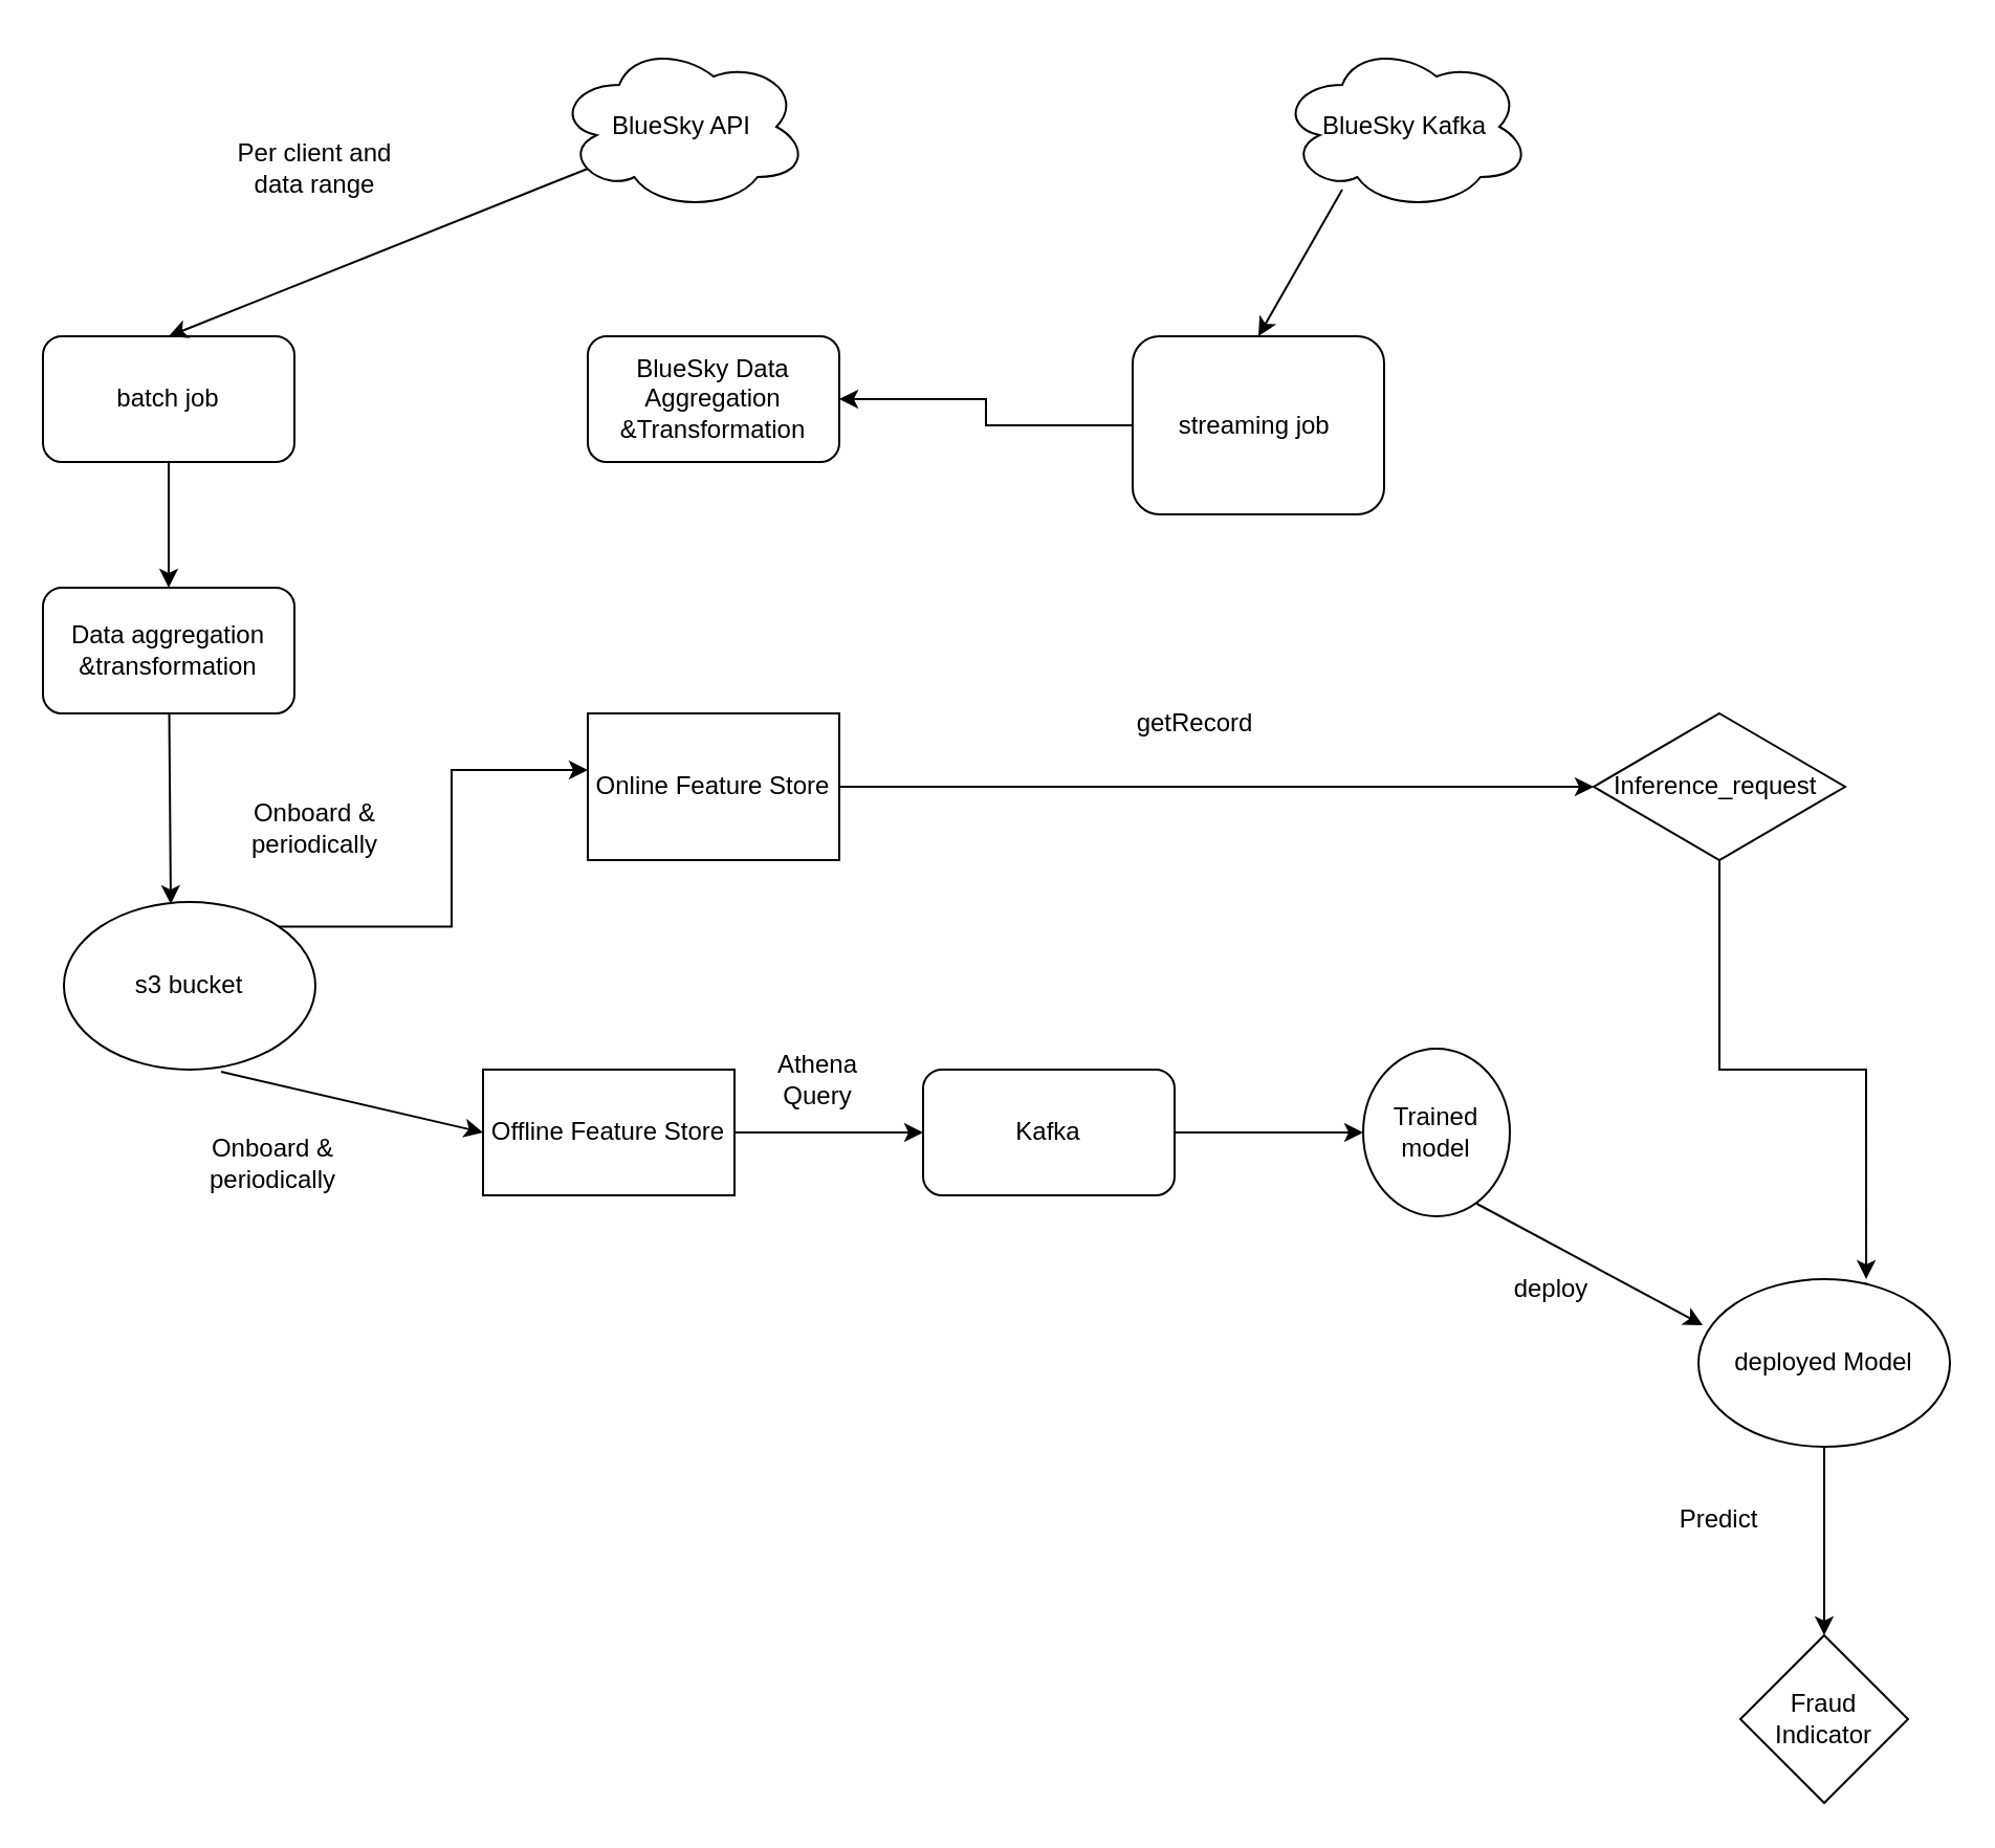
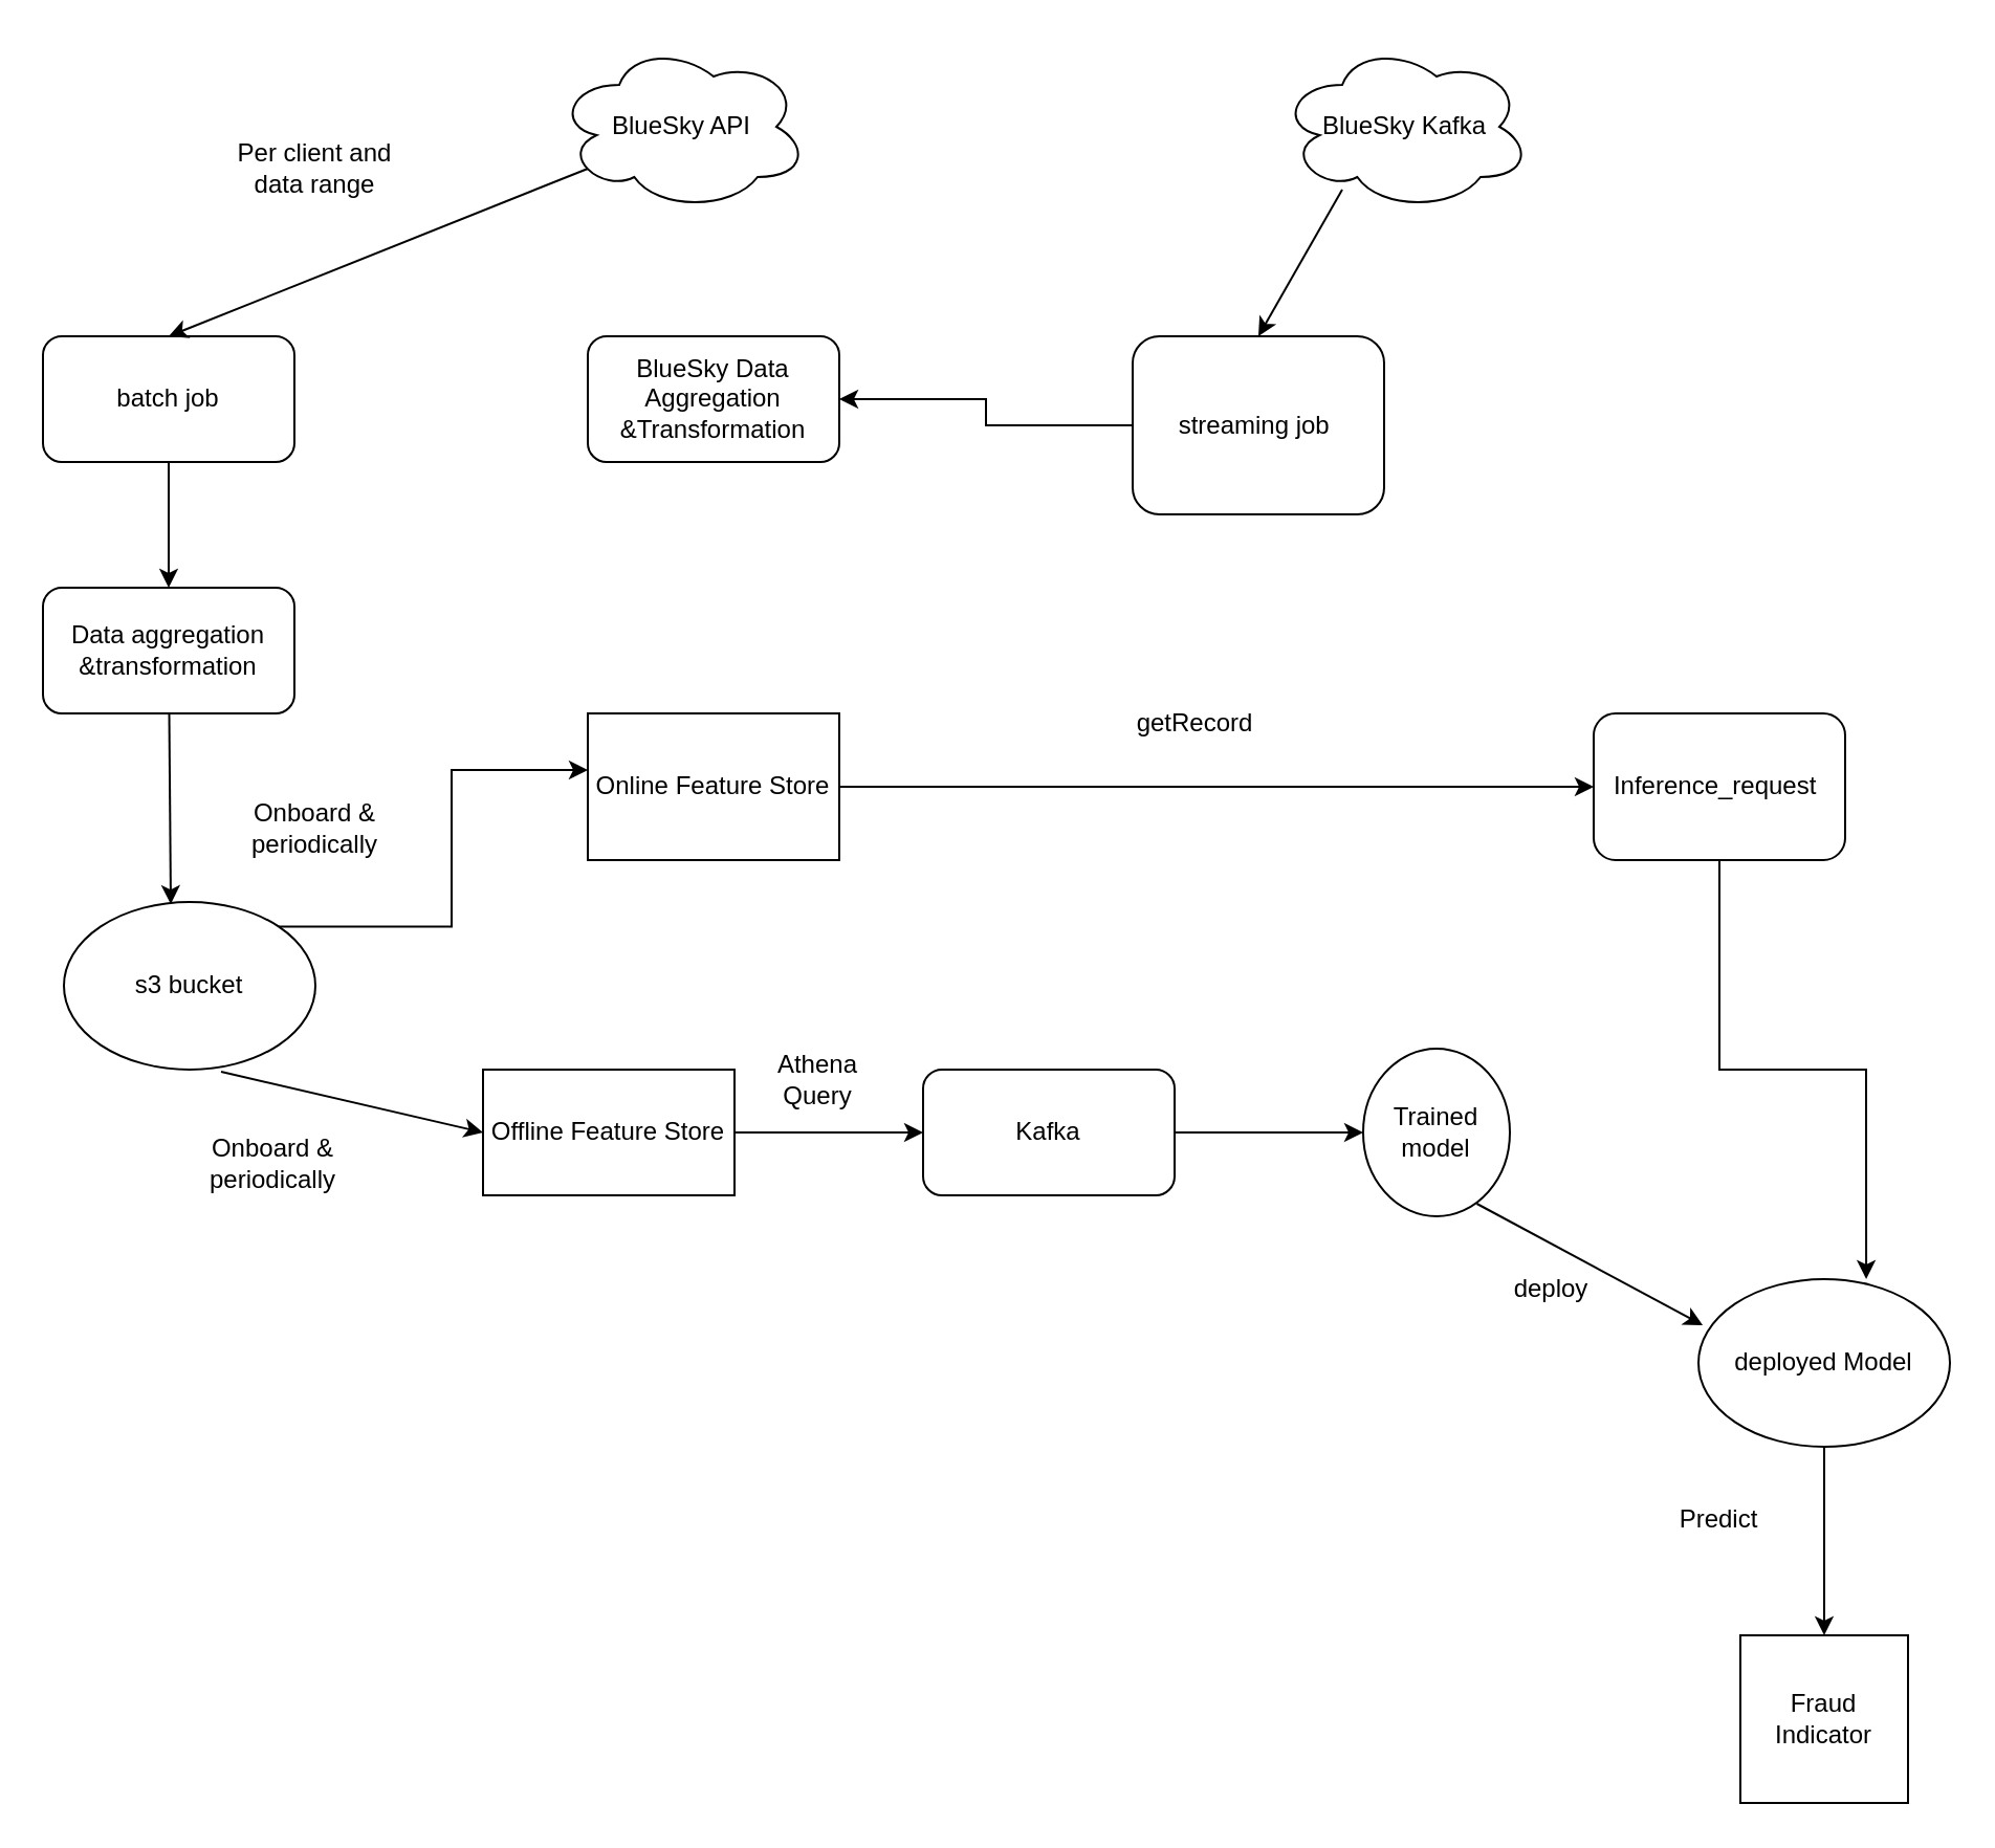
  <mxCell id="0" />
  <mxCell id="1" parent="0" />
  <mxCell id="2" style="edgeStyle=orthogonalEdgeStyle;rounded=0;orthogonalLoop=1;jettySize=auto;html=1;exitX=1;exitY=0;exitDx=0;exitDy=0;entryX=0;entryY=0.386;entryDx=0;entryDy=0;entryPerimeter=0;" parent="1" source="3" target="5" edge="1"><mxGeometry relative="1" as="geometry" /></mxCell>
  <mxCell id="3" value="s3 bucket" style="ellipse;whiteSpace=wrap;html=1;" parent="1" vertex="1"><mxGeometry x="30" y="430" width="120" height="80" as="geometry" /></mxCell>
  <mxCell id="4" value="" style="edgeStyle=orthogonalEdgeStyle;rounded=0;orthogonalLoop=1;jettySize=auto;html=1;entryX=0;entryY=0.5;entryDx=0;entryDy=0;" parent="1" source="5" target="10" edge="1"><mxGeometry relative="1" as="geometry"><mxPoint x="540" y="375" as="targetPoint" /></mxGeometry></mxCell>
  <mxCell id="5" value="Online Feature Store" style="rounded=0;whiteSpace=wrap;html=1;" parent="1" vertex="1"><mxGeometry x="280" y="340" width="120" height="70" as="geometry" /></mxCell>
  <mxCell id="6" value="" style="edgeStyle=orthogonalEdgeStyle;rounded=0;orthogonalLoop=1;jettySize=auto;html=1;" parent="1" source="7" target="13" edge="1"><mxGeometry relative="1" as="geometry" /></mxCell>
  <mxCell id="7" value="Offline Feature Store" style="rounded=0;whiteSpace=wrap;html=1;" parent="1" vertex="1"><mxGeometry x="230" y="510" width="120" height="60" as="geometry" /></mxCell>
  <mxCell id="8" value="" style="endArrow=classic;html=1;rounded=0;exitX=0.625;exitY=1.013;exitDx=0;exitDy=0;exitPerimeter=0;entryX=0;entryY=0.5;entryDx=0;entryDy=0;" parent="1" source="3" target="7" edge="1"><mxGeometry width="50" height="50" relative="1" as="geometry"><mxPoint x="110" y="530" as="sourcePoint" /><mxPoint x="260" y="550" as="targetPoint" /></mxGeometry></mxCell>
  <mxCell id="9" style="edgeStyle=orthogonalEdgeStyle;rounded=0;orthogonalLoop=1;jettySize=auto;html=1;entryX=0.667;entryY=0;entryDx=0;entryDy=0;entryPerimeter=0;" parent="1" source="10" target="17" edge="1"><mxGeometry relative="1" as="geometry"><mxPoint x="770" y="440" as="targetPoint" /></mxGeometry></mxCell>
- <mxCell id="10" value="Inference_request&amp;nbsp;" style="rhombus;whiteSpace=wrap;html=1;" parent="1" vertex="1"><mxGeometry x="760" y="340" width="120" height="70" as="geometry" /></mxCell>
+ <mxCell id="10" value="Inference_request&amp;nbsp;" style="rounded=1;whiteSpace=wrap;html=1;" parent="1" vertex="1"><mxGeometry x="760" y="340" width="120" height="70" as="geometry" /></mxCell>
  <mxCell id="11" value="Athena Query" style="text;html=1;strokeColor=none;fillColor=none;align=center;verticalAlign=middle;whiteSpace=wrap;rounded=0;" parent="1" vertex="1"><mxGeometry x="360" y="500" width="60" height="30" as="geometry" /></mxCell>
  <mxCell id="12" value="" style="edgeStyle=orthogonalEdgeStyle;rounded=0;orthogonalLoop=1;jettySize=auto;html=1;" parent="1" source="13" target="14" edge="1"><mxGeometry relative="1" as="geometry" /></mxCell>
  <mxCell id="13" value="Kafka" style="rounded=1;whiteSpace=wrap;html=1;" parent="1" vertex="1"><mxGeometry x="440" y="510" width="120" height="60" as="geometry" /></mxCell>
  <mxCell id="14" value="Trained model" style="ellipse;whiteSpace=wrap;html=1;" parent="1" vertex="1"><mxGeometry x="650" y="500" width="70" height="80" as="geometry" /></mxCell>
  <mxCell id="15" value="" style="endArrow=classic;html=1;rounded=0;entryX=0.017;entryY=0.275;entryDx=0;entryDy=0;exitX=0.775;exitY=0.925;exitDx=0;exitDy=0;exitPerimeter=0;entryPerimeter=0;" parent="1" source="14" edge="1" target="17"><mxGeometry width="50" height="50" relative="1" as="geometry"><mxPoint x="670" y="570" as="sourcePoint" /><mxPoint x="820" y="642.5" as="targetPoint" /></mxGeometry></mxCell>
  <mxCell id="16" value="deploy" style="text;html=1;strokeColor=none;fillColor=none;align=center;verticalAlign=middle;whiteSpace=wrap;rounded=0;" parent="1" vertex="1"><mxGeometry x="710" y="600" width="60" height="30" as="geometry" /></mxCell>
  <mxCell id="17" value="deployed Model" style="ellipse;whiteSpace=wrap;html=1;" parent="1" vertex="1"><mxGeometry x="810" y="610" width="120" height="80" as="geometry" /></mxCell>
- <mxCell id="18" value="Fraud Indicator" style="rhombus;whiteSpace=wrap;html=1;" parent="1" vertex="1"><mxGeometry x="830" y="780" width="80" height="80" as="geometry" /></mxCell>
+ <mxCell id="18" value="Fraud Indicator" style="whiteSpace=wrap;html=1;rounded=0;" parent="1" vertex="1"><mxGeometry x="830" y="780" width="80" height="80" as="geometry" /></mxCell>
  <mxCell id="19" value="" style="endArrow=classic;html=1;rounded=0;" parent="1" target="18" edge="1"><mxGeometry width="50" height="50" relative="1" as="geometry"><mxPoint x="870" y="690" as="sourcePoint" /><mxPoint x="920" y="640" as="targetPoint" /></mxGeometry></mxCell>
  <mxCell id="20" value="Predict" style="text;html=1;strokeColor=none;fillColor=none;align=center;verticalAlign=middle;whiteSpace=wrap;rounded=0;" parent="1" vertex="1"><mxGeometry x="790" y="710" width="60" height="30" as="geometry" /></mxCell>
  <mxCell id="21" value="BlueSky Kafka" style="ellipse;shape=cloud;whiteSpace=wrap;html=1;" parent="1" vertex="1"><mxGeometry x="610" y="20" width="120" height="80" as="geometry" /></mxCell>
  <mxCell id="22" value="" style="edgeStyle=orthogonalEdgeStyle;rounded=0;orthogonalLoop=1;jettySize=auto;html=1;" parent="1" source="23" target="25" edge="1"><mxGeometry relative="1" as="geometry" /></mxCell>
  <mxCell id="23" value="streaming job&amp;nbsp;" style="rounded=1;whiteSpace=wrap;html=1;" parent="1" vertex="1"><mxGeometry x="540" y="160" width="120" height="85" as="geometry" /></mxCell>
  <mxCell id="24" value="" style="endArrow=classic;html=1;rounded=0;entryX=0.5;entryY=0;entryDx=0;entryDy=0;exitX=0.25;exitY=0.875;exitDx=0;exitDy=0;exitPerimeter=0;" parent="1" source="21" target="23" edge="1"><mxGeometry width="50" height="50" relative="1" as="geometry"><mxPoint x="480" y="90" as="sourcePoint" /><mxPoint x="530" y="40" as="targetPoint" /></mxGeometry></mxCell>
  <mxCell id="25" value="BlueSky Data Aggregation &amp;amp;Transformation" style="rounded=1;whiteSpace=wrap;html=1;" parent="1" vertex="1"><mxGeometry x="280" y="160" width="120" height="60" as="geometry" /></mxCell>
  <mxCell id="26" style="edgeStyle=orthogonalEdgeStyle;rounded=0;orthogonalLoop=1;jettySize=auto;html=1;exitX=0.5;exitY=1;exitDx=0;exitDy=0;entryX=0.5;entryY=0;entryDx=0;entryDy=0;" parent="1" source="27" target="34" edge="1"><mxGeometry relative="1" as="geometry" /></mxCell>
  <mxCell id="27" value="batch job" style="rounded=1;whiteSpace=wrap;html=1;" parent="1" vertex="1"><mxGeometry x="20" y="160" width="120" height="60" as="geometry" /></mxCell>
  <mxCell id="28" value="BlueSky API" style="ellipse;shape=cloud;whiteSpace=wrap;html=1;" parent="1" vertex="1"><mxGeometry x="265" y="20" width="120" height="80" as="geometry" /></mxCell>
  <mxCell id="29" value="" style="endArrow=classic;html=1;rounded=0;entryX=0.425;entryY=0.013;entryDx=0;entryDy=0;entryPerimeter=0;startArrow=none;" parent="1" source="34" target="3" edge="1"><mxGeometry width="50" height="50" relative="1" as="geometry"><mxPoint x="80" y="320" as="sourcePoint" /><mxPoint x="130" y="270" as="targetPoint" /></mxGeometry></mxCell>
  <mxCell id="30" value="" style="endArrow=classic;html=1;rounded=0;entryX=0.5;entryY=0;entryDx=0;entryDy=0;" parent="1" target="27" edge="1"><mxGeometry width="50" height="50" relative="1" as="geometry"><mxPoint x="280" y="80" as="sourcePoint" /><mxPoint x="330" y="30" as="targetPoint" /></mxGeometry></mxCell>
  <mxCell id="31" value="getRecord" style="text;html=1;strokeColor=none;fillColor=none;align=center;verticalAlign=middle;whiteSpace=wrap;rounded=0;" parent="1" vertex="1"><mxGeometry x="540" y="330" width="60" height="30" as="geometry" /></mxCell>
  <mxCell id="32" value="Onboard &amp;amp; periodically" style="text;html=1;strokeColor=none;fillColor=none;align=center;verticalAlign=middle;whiteSpace=wrap;rounded=0;" parent="1" vertex="1"><mxGeometry x="120" y="380" width="60" height="30" as="geometry" /></mxCell>
  <mxCell id="33" value="Onboard &amp;amp; periodically" style="text;html=1;strokeColor=none;fillColor=none;align=center;verticalAlign=middle;whiteSpace=wrap;rounded=0;" parent="1" vertex="1"><mxGeometry x="100" y="540" width="60" height="30" as="geometry" /></mxCell>
  <mxCell id="34" value="Data aggregation &amp;amp;transformation" style="rounded=1;whiteSpace=wrap;html=1;" parent="1" vertex="1"><mxGeometry x="20" y="280" width="120" height="60" as="geometry" /></mxCell>
  <mxCell id="35" value="Per client and data range" style="text;html=1;strokeColor=none;fillColor=none;align=center;verticalAlign=middle;whiteSpace=wrap;rounded=0;" vertex="1" parent="1"><mxGeometry x="105" y="60" width="90" height="40" as="geometry" /></mxCell>
